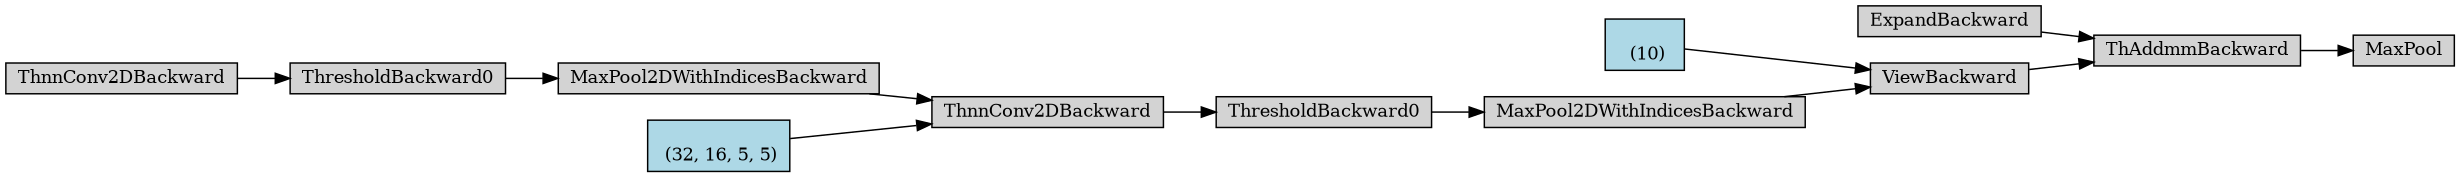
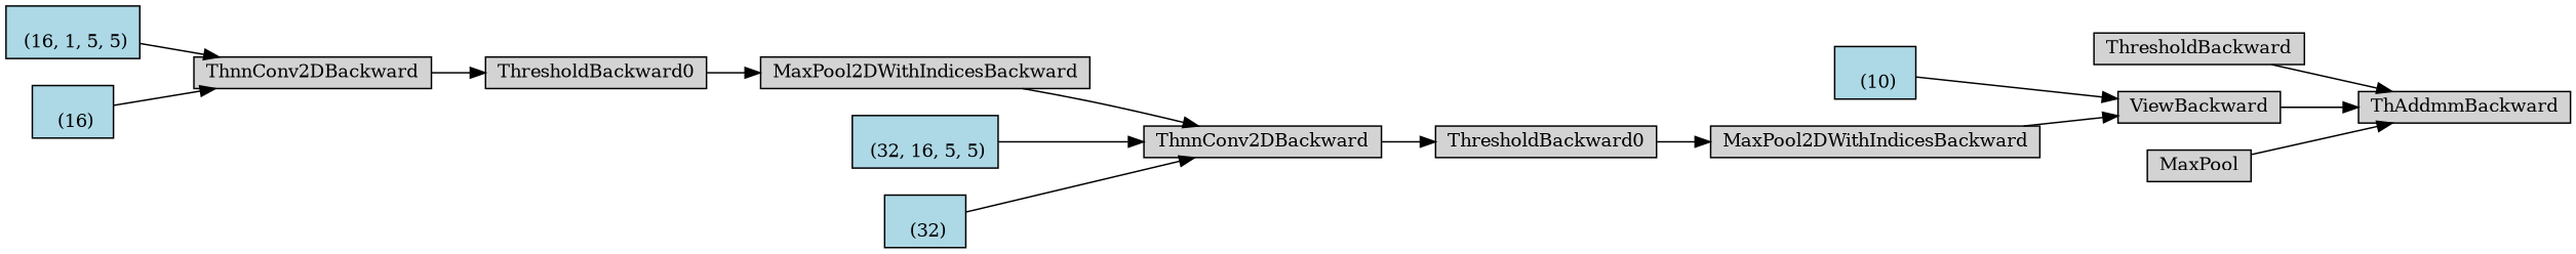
  digraph {
    rankdir=LR
    node [align=left fontsize=12 ranksep=0.1 shape=box style=filled]
    n1 [height=0.2 label=ThAddmmBackward]
-   n2 [height=0.2 label=ExpandBackward]
+   n2 [height=0.2 label=ThresholdBackward]
    n3 [fillcolor=lightblue height=0.2 label="\n (10)"]
    n4 [height=0.2 label=ViewBackward]
    n5 [height=0.2 label=MaxPool2DWithIndicesBackward]
    n6 [height=0.2 label=ThresholdBackward0]
    n7 [height=0.2 label=ThnnConv2DBackward]
    n8 [height=0.2 label=MaxPool2DWithIndicesBackward]
    n9 [height=0.2 label=ThresholdBackward0]
    n10 [height=0.2 label=ThnnConv2DBackward]
+   n11 [fillcolor=lightblue height=0.2 label="\n (16, 1, 5, 5)"]
+   n12 [fillcolor=lightblue height=0.2 label="\n (16)"]
    n13 [fillcolor=lightblue height=0.2 label="\n (32, 16, 5, 5)"]
+   n14 [fillcolor=lightblue height=0.2 label="\n (32)"]
    n15 [height=0.2 label=MaxPool]
    n2 -> n1
    n3 -> n4
    n4 -> n1
    n5 -> n4
    n6 -> n5
    n7 -> n6
    n8 -> n7
    n9 -> n8
    n10 -> n9
+   n11 -> n10
+   n12 -> n10
    n13 -> n7
-   n1 -> n15
+   n14 -> n7
+   n15 -> n1
  }
